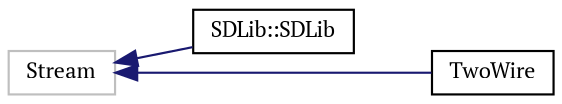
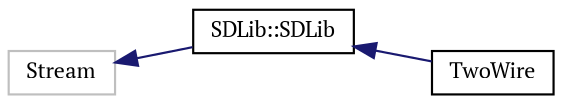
  digraph {
    fontname="PT Serif"
    rankdir=LR
    node [color=black fillcolor=white fontname="PT Serif" fontsize=10 shape=record style=filled]
    edge [color=midnightblue dir=back fontname="PT Serif" fontsize=10 labelfontname=Helvetica labelfontsize=10 style=solid]
    n1 [color=grey75 height=0.2 label=Stream width=0.4]
    n2 [height=0.2 label="SDLib::SDLib" width=0.4]
    n3 [height=0.2 label=TwoWire width=0.4]
    n1 -> n2
-   n1 -> n3
+   n2 -> n3
  }
